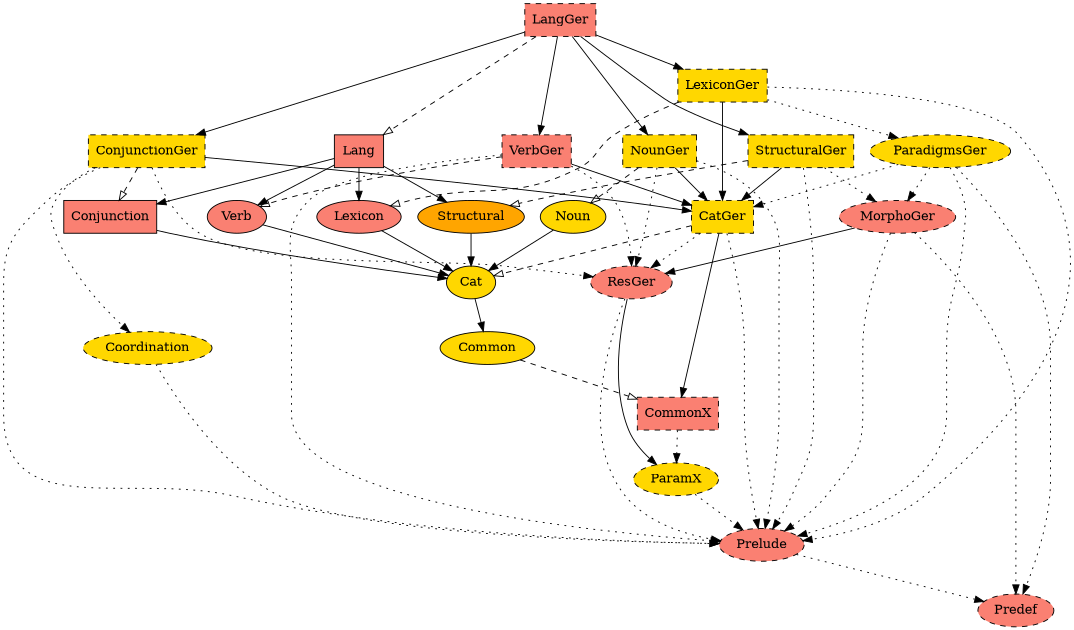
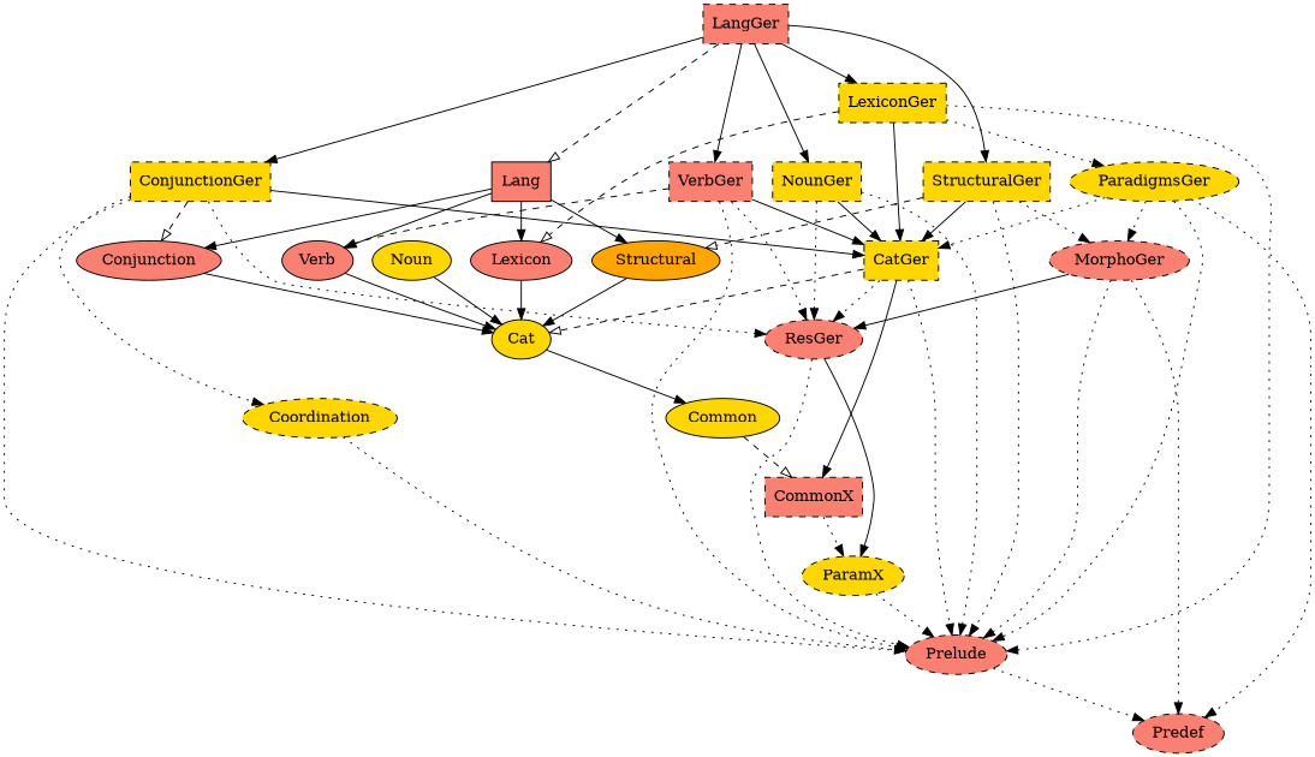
  digraph {
    node [fillcolor=salmon shape=ellipse style="dashed,filled"]
    edge [style=dotted]
    LangGer [shape=box]
    NounGer [fillcolor=gold shape=box]
    VerbGer [shape=box]
    ConjunctionGer [fillcolor=gold shape=box]
    StructuralGer [fillcolor=gold shape=box]
    LexiconGer [fillcolor=gold shape=box]
    Lang [shape=box style="solid,filled"]
    Noun [fillcolor=gold style="solid,filled"]
    CatGer [fillcolor=gold shape=box]
    ResGer
    Prelude
    Verb [style="solid,filled"]
-   Conjunction [shape=box style="solid,filled"]
+   Conjunction [style="solid,filled"]
    Coordination [fillcolor=gold]
    Structural [fillcolor=orange style="solid,filled"]
    MorphoGer
    Lexicon [style="solid,filled"]
    ParadigmsGer [fillcolor=gold]
    Cat [fillcolor=gold style="solid,filled"]
    CommonX [shape=box]
    ParamX [fillcolor=gold]
    Predef
    Common [fillcolor=gold style="solid,filled"]
    LangGer -> NounGer [style=solid]
    LangGer -> VerbGer [style=solid]
    LangGer -> ConjunctionGer [style=solid]
    LangGer -> StructuralGer [style=solid]
    LangGer -> LexiconGer [style=solid]
    LangGer -> Lang [arrowhead=empty style=dashed]
-   NounGer -> Noun [arrowhead=empty style=dashed]
    NounGer -> CatGer [style=solid]
    NounGer -> ResGer
    NounGer -> Prelude
    VerbGer -> CatGer [style=solid]
    VerbGer -> ResGer
    VerbGer -> Prelude
    VerbGer -> Verb [arrowhead=empty style=dashed]
    ConjunctionGer -> CatGer [style=solid]
    ConjunctionGer -> ResGer
    ConjunctionGer -> Prelude
    ConjunctionGer -> Conjunction [arrowhead=empty style=dashed]
    ConjunctionGer -> Coordination
    StructuralGer -> CatGer [style=solid]
    StructuralGer -> Prelude
    StructuralGer -> Structural [arrowhead=empty style=dashed]
    StructuralGer -> MorphoGer
    LexiconGer -> CatGer [style=solid]
    LexiconGer -> Prelude
    LexiconGer -> Lexicon [arrowhead=empty style=dashed]
    LexiconGer -> ParadigmsGer
    Lang -> Verb [style=solid]
    Lang -> Conjunction [style=solid]
    Lang -> Structural [style=solid]
    Lang -> Lexicon [style=solid]
    Noun -> Cat [style=solid]
    CatGer -> ResGer
    CatGer -> Prelude
    CatGer -> Cat [arrowhead=empty style=dashed]
    CatGer -> CommonX [style=solid]
    ResGer -> Prelude
    ResGer -> ParamX [style=solid]
    Prelude -> Predef
    Verb -> Cat [style=solid]
    Conjunction -> Cat [style=solid]
    Coordination -> Prelude
    Structural -> Cat [style=solid]
    MorphoGer -> ResGer [style=solid]
    MorphoGer -> Prelude
    MorphoGer -> Predef
    Lexicon -> Cat [style=solid]
    ParadigmsGer -> CatGer
    ParadigmsGer -> Prelude
    ParadigmsGer -> MorphoGer
    ParadigmsGer -> Predef
    Cat -> Common [style=solid]
    CommonX -> ParamX
    ParamX -> Prelude
    Common -> CommonX [arrowhead=empty style=dashed]
  }
